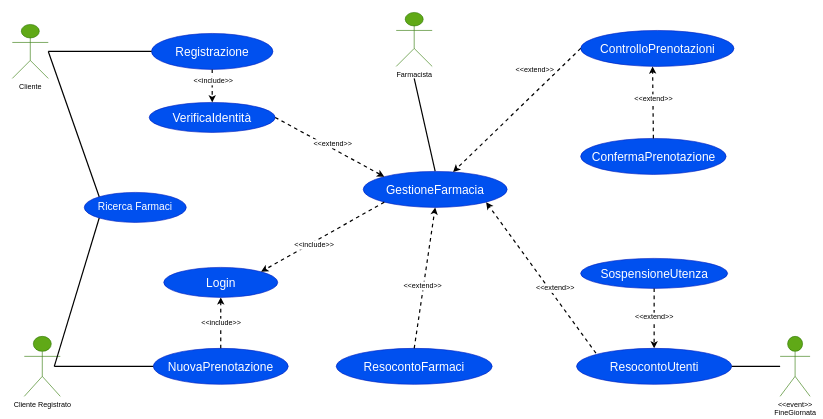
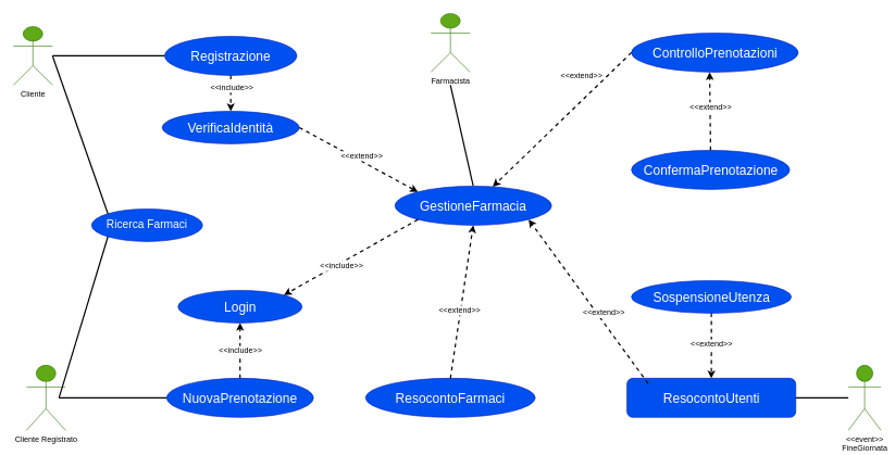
  <mxCell id="0" />
  <mxCell id="1" parent="0" />
  <mxCell id="2" value="" style="endArrow=none;html=1;shadow=0;strokeWidth=2;fontSize=17;fontColor=#000000;exitX=0.5;exitY=0;exitDx=0;exitDy=0;fillColor=#1ba1e2;" edge="1" parent="1" source="6"><mxGeometry width="50" height="50" relative="1" as="geometry"><mxPoint x="938.12" y="90" as="sourcePoint" /><mxPoint x="690" y="130" as="targetPoint" /></mxGeometry></mxCell>
  <mxCell id="3" value="&lt;font style=&quot;font-size: 20px&quot;&gt;Registrazione&lt;/font&gt;" style="ellipse;whiteSpace=wrap;html=1;fillColor=#0050ef;strokeColor=#001DBC;labelBackgroundColor=none;fontColor=#ffffff;" vertex="1" parent="1"><mxGeometry x="252" y="55" width="202.5" height="60" as="geometry" /></mxCell>
  <mxCell id="4" value="Cliente" style="shape=umlActor;verticalLabelPosition=bottom;verticalAlign=top;html=1;outlineConnect=0;labelBackgroundColor=none;fillColor=#60a917;strokeColor=#2D7600;" vertex="1" parent="1"><mxGeometry x="20" y="40" width="60" height="90" as="geometry" /></mxCell>
  <mxCell id="5" value="&lt;div&gt;Cliente Registrato&lt;/div&gt;" style="shape=umlActor;verticalLabelPosition=bottom;verticalAlign=top;html=1;outlineConnect=0;labelBackgroundColor=none;fillColor=#60a917;strokeColor=#2D7600;" vertex="1" parent="1"><mxGeometry x="40" y="560" width="60" height="100" as="geometry" /></mxCell>
  <mxCell id="6" value="GestioneFarmacia" style="ellipse;whiteSpace=wrap;html=1;labelBackgroundColor=none;fillColor=#0050ef;strokeColor=#001DBC;fontSize=20;fontColor=#ffffff;" vertex="1" parent="1"><mxGeometry x="605" y="285" width="240" height="60" as="geometry" /></mxCell>
  <mxCell id="7" value="NuovaPrenotazione" style="ellipse;whiteSpace=wrap;html=1;labelBackgroundColor=none;fontSize=20;fillColor=#0050ef;strokeColor=#001DBC;fontColor=#ffffff;" vertex="1" parent="1"><mxGeometry x="255" y="580" width="225" height="60" as="geometry" /></mxCell>
  <mxCell id="8" value="" style="endArrow=classic;html=1;shadow=0;strokeColor=#000000;strokeWidth=2;fontSize=13;dashed=1;exitX=0.5;exitY=0;exitDx=0;exitDy=0;entryX=0.5;entryY=1;entryDx=0;entryDy=0;" edge="1" parent="1" source="7" target="10"><mxGeometry width="50" height="50" relative="1" as="geometry"><mxPoint x="230" y="565" as="sourcePoint" /><mxPoint x="280" y="515" as="targetPoint" /><Array as="points" /></mxGeometry></mxCell>
  <mxCell id="9" value="&amp;lt;&amp;lt;include&amp;gt;&amp;gt;" style="edgeLabel;html=1;align=center;verticalAlign=middle;resizable=0;points=[];fontSize=12;fontColor=#000000;" vertex="1" connectable="0" parent="8"><mxGeometry x="0.327" y="-1" relative="1" as="geometry"><mxPoint x="-1" y="13" as="offset" /></mxGeometry></mxCell>
  <mxCell id="10" value="&lt;div&gt;Login&lt;/div&gt;" style="ellipse;whiteSpace=wrap;html=1;labelBackgroundColor=none;fontSize=20;fillColor=#0050ef;strokeColor=#001DBC;fontColor=#ffffff;" vertex="1" parent="1"><mxGeometry x="272.5" y="445" width="190" height="50" as="geometry" /></mxCell>
  <mxCell id="11" value="VerificaIdentità" style="ellipse;whiteSpace=wrap;html=1;labelBackgroundColor=none;fontSize=20;fillColor=#0050ef;strokeColor=#001DBC;fontColor=#ffffff;" vertex="1" parent="1"><mxGeometry x="248.25" y="170" width="210" height="50" as="geometry" /></mxCell>
  <mxCell id="12" value="" style="endArrow=classic;html=1;shadow=0;dashed=1;strokeColor=#000000;strokeWidth=2;fontSize=20;fontColor=#000000;exitX=0.5;exitY=1;exitDx=0;exitDy=0;entryX=0.5;entryY=0;entryDx=0;entryDy=0;" edge="1" parent="1" source="3" target="11"><mxGeometry width="50" height="50" relative="1" as="geometry"><mxPoint x="560" y="365" as="sourcePoint" /><mxPoint x="610" y="315" as="targetPoint" /></mxGeometry></mxCell>
  <mxCell id="13" value="&amp;lt;&amp;lt;include&amp;gt;&amp;gt;" style="edgeLabel;html=1;align=center;verticalAlign=middle;resizable=0;points=[];fontSize=12;fontColor=#000000;" vertex="1" connectable="0" parent="12"><mxGeometry x="0.276" y="1" relative="1" as="geometry"><mxPoint y="-17" as="offset" /></mxGeometry></mxCell>
  <mxCell id="14" value="" style="endArrow=classic;html=1;shadow=0;dashed=1;strokeColor=#000000;strokeWidth=2;fontSize=12;fontColor=#000000;exitX=1;exitY=0.5;exitDx=0;exitDy=0;entryX=0;entryY=0;entryDx=0;entryDy=0;" edge="1" parent="1" source="11" target="6"><mxGeometry width="50" height="50" relative="1" as="geometry"><mxPoint x="560" y="295" as="sourcePoint" /><mxPoint x="620" y="335" as="targetPoint" /></mxGeometry></mxCell>
  <mxCell id="15" value="&amp;lt;&amp;lt;extend&amp;gt;&amp;gt;" style="edgeLabel;html=1;align=center;verticalAlign=middle;resizable=0;points=[];fontSize=12;fontColor=#000000;" vertex="1" connectable="0" parent="14"><mxGeometry x="-0.245" y="3" relative="1" as="geometry"><mxPoint x="25.1" y="9.15" as="offset" /></mxGeometry></mxCell>
  <mxCell id="16" value="Ricerca Farmaci" style="ellipse;whiteSpace=wrap;html=1;labelBackgroundColor=none;fontSize=17;fillColor=#0050ef;strokeColor=#001DBC;fontColor=#ffffff;" vertex="1" parent="1"><mxGeometry x="140" y="320" width="170" height="50" as="geometry" /></mxCell>
  <mxCell id="17" value="" style="endArrow=none;html=1;shadow=0;strokeWidth=2;fontSize=17;fontColor=#000000;entryX=0;entryY=1;entryDx=0;entryDy=0;fillColor=#1ba1e2;" edge="1" parent="1" target="16"><mxGeometry width="50" height="50" relative="1" as="geometry"><mxPoint x="90" y="610" as="sourcePoint" /><mxPoint x="130" y="505" as="targetPoint" /></mxGeometry></mxCell>
  <mxCell id="18" value="" style="endArrow=none;html=1;shadow=0;strokeWidth=2;fontSize=17;fontColor=#000000;entryX=0;entryY=0.5;entryDx=0;entryDy=0;fillColor=#1ba1e2;" edge="1" parent="1" target="7"><mxGeometry width="50" height="50" relative="1" as="geometry"><mxPoint x="90" y="610" as="sourcePoint" /><mxPoint x="170" y="605" as="targetPoint" /></mxGeometry></mxCell>
  <mxCell id="19" value="" style="endArrow=none;html=1;shadow=0;strokeWidth=2;fontSize=17;fontColor=#000000;exitX=0;exitY=0;exitDx=0;exitDy=0;fillColor=#1ba1e2;" edge="1" parent="1" source="16"><mxGeometry width="50" height="50" relative="1" as="geometry"><mxPoint x="130" y="235" as="sourcePoint" /><mxPoint x="80" y="85" as="targetPoint" /></mxGeometry></mxCell>
  <mxCell id="20" value="" style="endArrow=none;html=1;shadow=0;strokeWidth=2;fontSize=17;fontColor=#000000;entryX=0;entryY=0.5;entryDx=0;entryDy=0;fillColor=#1ba1e2;" edge="1" parent="1" source="4" target="3"><mxGeometry width="50" height="50" relative="1" as="geometry"><mxPoint x="90" y="85" as="sourcePoint" /><mxPoint x="200" y="85" as="targetPoint" /></mxGeometry></mxCell>
  <mxCell id="21" value="SospensioneUtenza" style="ellipse;whiteSpace=wrap;html=1;labelBackgroundColor=none;fontSize=20;fillColor=#0050ef;strokeColor=#001DBC;direction=west;fontColor=#ffffff;" vertex="1" parent="1"><mxGeometry x="967.5" y="430" width="245" height="50" as="geometry" /></mxCell>
  <mxCell id="22" value="&lt;div&gt;&amp;lt;&amp;lt;event&amp;gt;&amp;gt;&lt;/div&gt;&lt;div&gt;FineGiornata&lt;br&gt;&lt;/div&gt;" style="shape=umlActor;verticalLabelPosition=bottom;verticalAlign=top;html=1;outlineConnect=0;labelBackgroundColor=none;fontSize=12;fillColor=#60a917;strokeColor=#2D7600;" vertex="1" parent="1"><mxGeometry x="1300" y="560" width="50" height="100" as="geometry" /></mxCell>
- <mxCell id="23" value="ResocontoUtenti" style="ellipse;whiteSpace=wrap;html=1;labelBackgroundColor=none;fontSize=20;fillColor=#0050ef;strokeColor=#001DBC;fontColor=#ffffff;" vertex="1" parent="1"><mxGeometry x="960.62" y="580" width="258.75" height="60" as="geometry" /></mxCell>
+ <mxCell id="23" value="ResocontoUtenti" style="whiteSpace=wrap;html=1;labelBackgroundColor=none;fontSize=20;fillColor=#0050ef;strokeColor=#001DBC;fontColor=#ffffff;rounded=1;" vertex="1" parent="1"><mxGeometry x="960.62" y="580" width="258.75" height="60" as="geometry" /></mxCell>
  <mxCell id="24" value="" style="endArrow=none;html=1;shadow=0;strokeWidth=2;fontSize=20;fontColor=#000000;fillColor=#1ba1e2;" edge="1" parent="1" source="23" target="22"><mxGeometry width="50" height="50" relative="1" as="geometry"><mxPoint x="1160" y="610" as="sourcePoint" /><mxPoint x="1210" y="610" as="targetPoint" /><Array as="points" /></mxGeometry></mxCell>
  <mxCell id="25" value="" style="endArrow=classic;html=1;shadow=0;strokeColor=#000000;strokeWidth=2;fontSize=20;fontColor=#000000;exitX=0.5;exitY=0;exitDx=0;exitDy=0;entryX=0.5;entryY=0;entryDx=0;entryDy=0;dashed=1;" edge="1" parent="1" source="21" target="23"><mxGeometry width="50" height="50" relative="1" as="geometry"><mxPoint x="755.62" y="390" as="sourcePoint" /><mxPoint x="805.62" y="340" as="targetPoint" /></mxGeometry></mxCell>
  <mxCell id="26" value="&amp;lt;&amp;lt;extend&amp;gt;&amp;gt;" style="edgeLabel;html=1;align=center;verticalAlign=middle;resizable=0;points=[];fontSize=12;fontColor=#000000;" vertex="1" connectable="0" parent="25"><mxGeometry x="0.2" y="-1" relative="1" as="geometry"><mxPoint x="1" y="-12.35" as="offset" /></mxGeometry></mxCell>
  <mxCell id="27" value="ResocontoFarmaci" style="ellipse;whiteSpace=wrap;html=1;fontSize=20;fillColor=#0050ef;strokeColor=#001DBC;fontColor=#ffffff;" vertex="1" parent="1"><mxGeometry x="560" y="580" width="260" height="60" as="geometry" /></mxCell>
  <mxCell id="28" value="" style="endArrow=classic;html=1;dashed=1;fontSize=12;exitX=0;exitY=1;exitDx=0;exitDy=0;entryX=1;entryY=0;entryDx=0;entryDy=0;strokeWidth=2;" edge="1" parent="1" source="6" target="10"><mxGeometry width="50" height="50" relative="1" as="geometry"><mxPoint x="560" y="385" as="sourcePoint" /><mxPoint x="610" y="335" as="targetPoint" /></mxGeometry></mxCell>
  <mxCell id="29" value="&amp;lt;&amp;lt;include&amp;gt;&amp;gt;" style="edgeLabel;html=1;align=center;verticalAlign=middle;resizable=0;points=[];fontSize=12;" vertex="1" connectable="0" parent="28"><mxGeometry x="0.173" y="5" relative="1" as="geometry"><mxPoint y="-1" as="offset" /></mxGeometry></mxCell>
  <mxCell id="30" value="" style="endArrow=classic;html=1;shadow=0;dashed=1;strokeColor=#000000;strokeWidth=2;fontSize=12;fontColor=#000000;exitX=0.5;exitY=0;exitDx=0;exitDy=0;entryX=0.5;entryY=1;entryDx=0;entryDy=0;" edge="1" parent="1" source="27" target="6"><mxGeometry width="50" height="50" relative="1" as="geometry"><mxPoint x="640" y="388.11" as="sourcePoint" /><mxPoint x="786.897" y="551.897" as="targetPoint" /></mxGeometry></mxCell>
  <mxCell id="31" value="&amp;lt;&amp;lt;extend&amp;gt;&amp;gt;" style="edgeLabel;html=1;align=center;verticalAlign=middle;resizable=0;points=[];fontSize=12;fontColor=#000000;" vertex="1" connectable="0" parent="30"><mxGeometry x="-0.245" y="3" relative="1" as="geometry"><mxPoint x="3" y="-15.0" as="offset" /></mxGeometry></mxCell>
  <mxCell id="32" value="Farmacista" style="shape=umlActor;verticalLabelPosition=bottom;verticalAlign=top;html=1;outlineConnect=0;labelBackgroundColor=none;fillColor=#60a917;strokeColor=#2D7600;" vertex="1" parent="1"><mxGeometry x="660" y="20" width="60" height="90" as="geometry" /></mxCell>
  <mxCell id="33" value="" style="endArrow=classic;html=1;shadow=0;dashed=1;strokeColor=#000000;strokeWidth=2;fontSize=12;fontColor=#000000;exitX=0.125;exitY=0.133;exitDx=0;exitDy=0;entryX=1;entryY=1;entryDx=0;entryDy=0;exitPerimeter=0;" edge="1" parent="1" source="23" target="6"><mxGeometry width="50" height="50" relative="1" as="geometry"><mxPoint x="870" y="410" as="sourcePoint" /><mxPoint x="870" y="290" as="targetPoint" /></mxGeometry></mxCell>
  <mxCell id="34" value="&amp;lt;&amp;lt;extend&amp;gt;&amp;gt;" style="edgeLabel;html=1;align=center;verticalAlign=middle;resizable=0;points=[];fontSize=12;fontColor=#000000;" vertex="1" connectable="0" parent="33"><mxGeometry x="-0.245" y="3" relative="1" as="geometry"><mxPoint x="3" y="-15.0" as="offset" /></mxGeometry></mxCell>
  <mxCell id="35" value="ControlloPrenotazioni" style="ellipse;whiteSpace=wrap;html=1;labelBackgroundColor=none;fontSize=20;fillColor=#0050ef;strokeColor=#001DBC;direction=west;fontColor=#ffffff;" vertex="1" parent="1"><mxGeometry x="967.5" y="50" width="255.62" height="60" as="geometry" /></mxCell>
  <mxCell id="36" value="" style="endArrow=classic;html=1;shadow=0;strokeColor=#000000;strokeWidth=2;fontSize=13;fontColor=#000000;dashed=1;exitX=1;exitY=0.5;exitDx=0;exitDy=0;" edge="1" parent="1" source="35" target="6"><mxGeometry width="50" height="50" relative="1" as="geometry"><mxPoint x="956.87" y="194.29" as="sourcePoint" /><mxPoint x="799.37" y="194.29" as="targetPoint" /></mxGeometry></mxCell>
  <mxCell id="37" value="&amp;lt;&amp;lt;extend&amp;gt;&amp;gt;" style="edgeLabel;html=1;align=center;verticalAlign=middle;resizable=0;points=[];fontSize=12;fontColor=#000000;" vertex="1" connectable="0" parent="36"><mxGeometry x="-0.312" y="-2" relative="1" as="geometry"><mxPoint x="-2" y="-34.71" as="offset" /></mxGeometry></mxCell>
  <mxCell id="38" value="ConfermaPrenotazione" style="ellipse;whiteSpace=wrap;html=1;labelBackgroundColor=none;fontSize=20;fillColor=#0050ef;strokeColor=#001DBC;direction=west;fontColor=#ffffff;" vertex="1" parent="1"><mxGeometry x="967.5" y="230" width="242.5" height="60" as="geometry" /></mxCell>
  <mxCell id="39" value="" style="endArrow=classic;html=1;shadow=0;strokeColor=#000000;strokeWidth=2;fontSize=20;fontColor=#000000;entryX=0.531;entryY=0;entryDx=0;entryDy=0;dashed=1;exitX=0.5;exitY=1;exitDx=0;exitDy=0;entryPerimeter=0;" edge="1" parent="1" source="38" target="35"><mxGeometry width="50" height="50" relative="1" as="geometry"><mxPoint x="1081.68" y="160" as="sourcePoint" /><mxPoint x="1081.68" y="100" as="targetPoint" /></mxGeometry></mxCell>
  <mxCell id="40" value="&amp;lt;&amp;lt;extend&amp;gt;&amp;gt;" style="edgeLabel;html=1;align=center;verticalAlign=middle;resizable=0;points=[];fontSize=12;fontColor=#000000;" vertex="1" connectable="0" parent="39"><mxGeometry x="0.2" y="-1" relative="1" as="geometry"><mxPoint y="6" as="offset" /></mxGeometry></mxCell>
